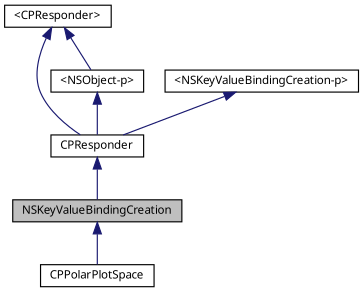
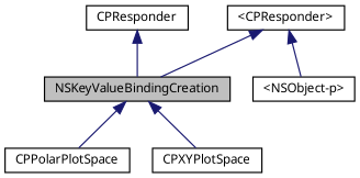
  digraph {
    node [color=black fontname="Lucinda Grande" fontsize=10 shape=record]
    edge [color=midnightblue dir=back fontname="Lucinda Grande" fontsize=10 labelfontname="Lucinda Grande" labelfontsize=10 style=solid]
    n1 [fillcolor=grey75 fontcolor=black height=0.2 label=NSKeyValueBindingCreation style=filled width=0.4]
    n2 [height=0.2 label=CPPolarPlotSpace width=0.4]
+   n3 [height=0.2 label=CPXYPlotSpace width=0.4]
    n4 [height=0.2 label=CPResponder width=0.4]
    n5 [height=0.2 label="\<NSObject-p\>" width=0.4]
    n6 [height=0.2 label="\<CPResponder\>" width=0.4]
-   n7 [height=0.2 label="\<NSKeyValueBindingCreation-p\>" width=0.4]
    n1 -> n2
+   n1 -> n3
    n4 -> n1
-   n5 -> n4
-   n6 -> n4
+   n6 -> n1
    n6 -> n5
-   n7 -> n4
  }
